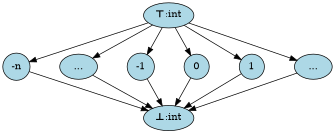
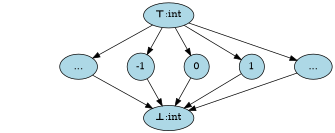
  digraph {
    compound=true
    nodesep=0.6
    splines=false
    node [fillcolor=lightblue shape=circle style=filled]
-   n1 [label="-n"]
    n2 [label="..." shape=oval]
    n3 [label=-1]
    n4 [label=0]
    n5 [label=1]
    n6 [label="..." shape=oval]
    n7 [label=<<B>⊥</B>:int> shape=oval]
    n8 [label=<<B>⊤</B >:int> shape=oval]
    subgraph sub_1 {
      rank=same
-     n1
      n2
      n3
      n4
      n5
      n6
    }
-   n1 -> n2 [style=invis]
-   n1 -> n7
    n2 -> n3 [style=invis]
    n2 -> n7
    n3 -> n4 [style=invis]
    n3 -> n7
    n4 -> n5 [style=invis]
    n4 -> n7
    n5 -> n6 [style=invis]
    n5 -> n7
    n6 -> n7
-   n8 -> n1
    n8 -> n2
    n8 -> n3
    n8 -> n4
    n8 -> n5
    n8 -> n6
  }
